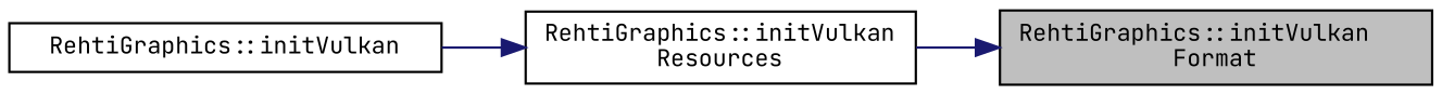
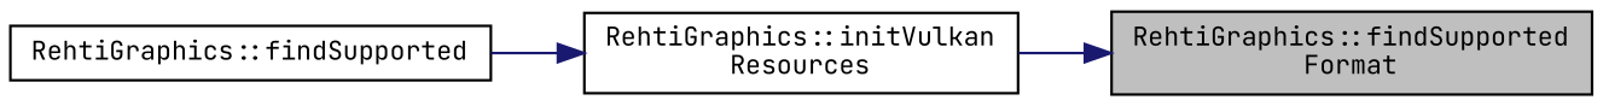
  digraph {
    fontname="JetBrains Mono"
    rankdir=RL
    node [color=black fillcolor=white fontname="JetBrains Mono" fontsize=10 shape=record style=filled]
    edge [color=midnightblue dir=back fontname="JetBrains Mono" fontsize=10 labelfontname=Helvetica labelfontsize=10 style=solid]
-   n1 [fillcolor=grey75 fontcolor=black height=0.2 label="RehtiGraphics::initVulkan\lFormat" width=0.4]
+   n1 [fillcolor=grey75 fontcolor=black height=0.2 label="RehtiGraphics::findSupported\lFormat" width=0.4]
    n2 [height=0.2 label="RehtiGraphics::initVulkan\lResources" width=0.4]
-   n3 [height=0.2 label="RehtiGraphics::initVulkan" width=0.4]
+   n3 [height=0.2 label="RehtiGraphics::findSupported" width=0.4]
    n1 -> n2
    n2 -> n3
  }
